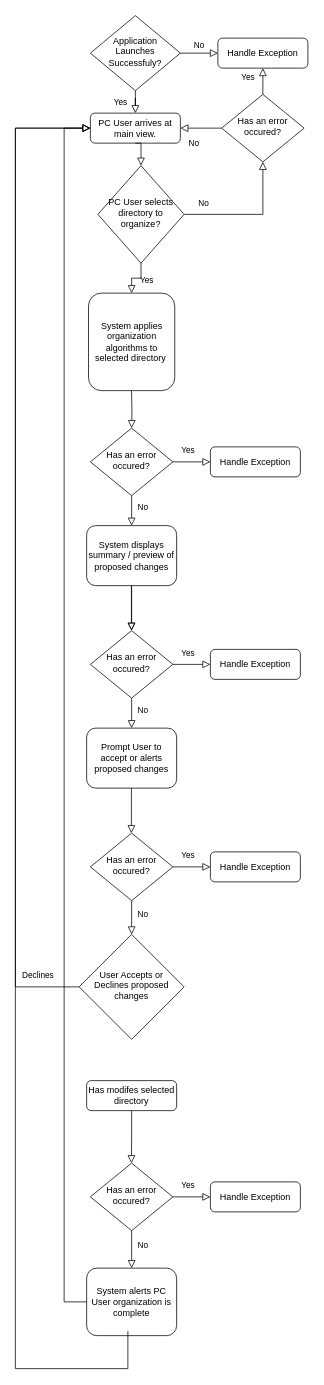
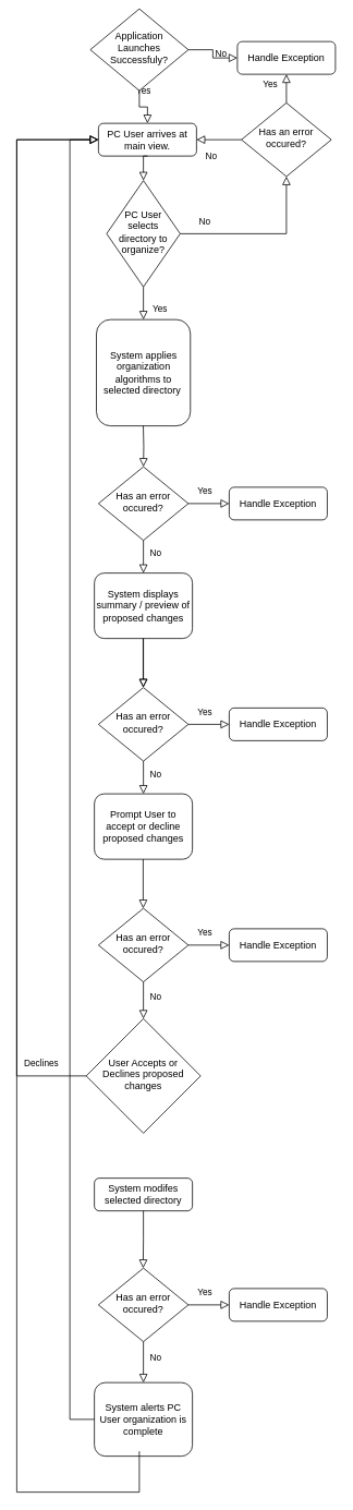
  <mxCell id="0" />
  <mxCell id="1" parent="0" />
  <mxCell id="2" value="Yes" style="rounded=0;html=1;jettySize=auto;orthogonalLoop=1;fontSize=11;endArrow=block;endFill=0;endSize=8;strokeWidth=1;shadow=0;labelBackgroundColor=none;edgeStyle=orthogonalEdgeStyle;entryX=0.5;entryY=0;entryDx=0;entryDy=0;" parent="1" source="3" target="6" edge="1"><mxGeometry y="20" relative="1" as="geometry"><mxPoint as="offset" /><mxPoint x="180.029" y="150.023" as="targetPoint" /></mxGeometry></mxCell>
- <mxCell id="3" value="Application Launches Successfuly?" style="rhombus;whiteSpace=wrap;html=1;shadow=0;fontFamily=Helvetica;fontSize=12;align=center;strokeWidth=1;spacing=6;spacingTop=-4;" parent="1" vertex="1"><mxGeometry x="120" y="20" width="120" height="100" as="geometry" /></mxCell>
+ <mxCell id="3" value="Application Launches Successfuly?" style="rhombus;whiteSpace=wrap;html=1;shadow=0;fontFamily=Helvetica;fontSize=12;align=center;strokeWidth=1;spacing=6;spacingTop=-4;" parent="1" vertex="1"><mxGeometry x="110" y="10" width="120" height="100" as="geometry" /></mxCell>
  <mxCell id="4" value="No" style="edgeStyle=orthogonalEdgeStyle;rounded=0;html=1;jettySize=auto;orthogonalLoop=1;fontSize=11;endArrow=block;endFill=0;endSize=8;strokeWidth=1;shadow=0;labelBackgroundColor=none;exitX=1;exitY=0.5;exitDx=0;exitDy=0;" parent="1" source="3" target="5" edge="1"><mxGeometry y="10" relative="1" as="geometry"><mxPoint as="offset" /><mxPoint x="240" y="70" as="sourcePoint" /></mxGeometry></mxCell>
  <mxCell id="5" value="Handle Exception" style="rounded=1;whiteSpace=wrap;html=1;fontSize=12;glass=0;strokeWidth=1;shadow=0;" parent="1" vertex="1"><mxGeometry x="290" y="50" width="120" height="40" as="geometry" /></mxCell>
  <mxCell id="6" value="PC User arrives at main view." style="rounded=1;whiteSpace=wrap;html=1;fontSize=12;glass=0;strokeWidth=1;shadow=0;" parent="1" vertex="1"><mxGeometry x="120" y="150" width="120" height="40" as="geometry" /></mxCell>
  <mxCell id="7" value="Yes" style="rounded=0;html=1;jettySize=auto;orthogonalLoop=1;fontSize=11;endArrow=block;endFill=0;endSize=8;strokeWidth=1;shadow=0;labelBackgroundColor=none;edgeStyle=orthogonalEdgeStyle;" parent="1" source="8" target="9" edge="1"><mxGeometry x="0.333" y="20" relative="1" as="geometry"><mxPoint as="offset" /></mxGeometry></mxCell>
- <mxCell id="8" value="PC User selects directory to organize?" style="rhombus;whiteSpace=wrap;html=1;shadow=0;fontFamily=Helvetica;fontSize=12;align=center;strokeWidth=1;spacing=6;spacingTop=-4;" parent="1" vertex="1"><mxGeometry x="130" y="220" width="115" height="130" as="geometry" /></mxCell>
+ <mxCell id="8" value="PC User selects directory to organize?" style="rhombus;whiteSpace=wrap;html=1;shadow=0;fontFamily=Helvetica;fontSize=12;align=center;strokeWidth=1;spacing=6;spacingTop=-4;" parent="1" vertex="1"><mxGeometry x="130" y="220" width="90" height="130" as="geometry" /></mxCell>
  <mxCell id="9" value="System applies organization algorithms to selected directory&amp;nbsp;" style="rounded=1;whiteSpace=wrap;html=1;fontSize=12;glass=0;strokeWidth=1;shadow=0;" parent="1" vertex="1"><mxGeometry x="117.5" y="390" width="115" height="130" as="geometry" /></mxCell>
  <mxCell id="10" value="" style="rounded=0;html=1;jettySize=auto;orthogonalLoop=1;fontSize=11;endArrow=block;endFill=0;endSize=8;strokeWidth=1;shadow=0;labelBackgroundColor=none;edgeStyle=orthogonalEdgeStyle;entryX=0.5;entryY=0;entryDx=0;entryDy=0;exitX=0.5;exitY=1;exitDx=0;exitDy=0;" parent="1" source="6" target="8" edge="1"><mxGeometry y="20" relative="1" as="geometry"><mxPoint as="offset" /><mxPoint x="179.929" y="189.996" as="sourcePoint" /><mxPoint x="179.9" y="220.02" as="targetPoint" /></mxGeometry></mxCell>
  <mxCell id="11" value="Has an error occured?" style="rhombus;whiteSpace=wrap;html=1;shadow=0;fontFamily=Helvetica;fontSize=12;align=center;strokeWidth=1;spacing=6;spacingTop=-4;" parent="1" vertex="1"><mxGeometry x="295" y="125" width="110" height="90" as="geometry" /></mxCell>
  <mxCell id="12" value="No" style="rounded=0;html=1;jettySize=auto;orthogonalLoop=1;fontSize=11;endArrow=block;endFill=0;endSize=8;strokeWidth=1;shadow=0;labelBackgroundColor=none;edgeStyle=orthogonalEdgeStyle;exitX=1;exitY=0.5;exitDx=0;exitDy=0;entryX=0.5;entryY=1;entryDx=0;entryDy=0;" parent="1" source="8" target="11" edge="1"><mxGeometry x="-0.7" y="15" relative="1" as="geometry"><mxPoint as="offset" /><mxPoint x="440" y="330" as="sourcePoint" /><mxPoint x="440" y="390" as="targetPoint" /></mxGeometry></mxCell>
  <mxCell id="13" value="No" style="rounded=0;html=1;jettySize=auto;orthogonalLoop=1;fontSize=11;endArrow=block;endFill=0;endSize=8;strokeWidth=1;shadow=0;labelBackgroundColor=none;edgeStyle=orthogonalEdgeStyle;exitX=0;exitY=0.5;exitDx=0;exitDy=0;entryX=1;entryY=0.5;entryDx=0;entryDy=0;" parent="1" source="11" target="6" edge="1"><mxGeometry x="0.333" y="20" relative="1" as="geometry"><mxPoint as="offset" /><mxPoint x="450" y="340" as="sourcePoint" /><mxPoint x="450" y="400" as="targetPoint" /></mxGeometry></mxCell>
  <mxCell id="14" value="Yes" style="rounded=0;html=1;jettySize=auto;orthogonalLoop=1;fontSize=11;endArrow=block;endFill=0;endSize=8;strokeWidth=1;shadow=0;labelBackgroundColor=none;edgeStyle=orthogonalEdgeStyle;exitX=0.5;exitY=0;exitDx=0;exitDy=0;entryX=0.5;entryY=1;entryDx=0;entryDy=0;" parent="1" source="11" target="5" edge="1"><mxGeometry x="0.333" y="20" relative="1" as="geometry"><mxPoint as="offset" /><mxPoint x="460" y="350" as="sourcePoint" /><mxPoint x="460" y="410" as="targetPoint" /></mxGeometry></mxCell>
  <mxCell id="15" value="Has an error occured?" style="rhombus;whiteSpace=wrap;html=1;shadow=0;fontFamily=Helvetica;fontSize=12;align=center;strokeWidth=1;spacing=6;spacingTop=-4;" parent="1" vertex="1"><mxGeometry x="120" y="570" width="110" height="90" as="geometry" /></mxCell>
  <mxCell id="16" value="" style="rounded=0;html=1;jettySize=auto;orthogonalLoop=1;fontSize=11;endArrow=block;endFill=0;endSize=8;strokeWidth=1;shadow=0;labelBackgroundColor=none;edgeStyle=orthogonalEdgeStyle;entryX=0.5;entryY=0;entryDx=0;entryDy=0;" parent="1" target="15" edge="1"><mxGeometry x="0.333" y="20" relative="1" as="geometry"><mxPoint as="offset" /><mxPoint x="174.86" y="520" as="sourcePoint" /><mxPoint x="174.86" y="560" as="targetPoint" /></mxGeometry></mxCell>
  <mxCell id="17" value="Handle Exception" style="rounded=1;whiteSpace=wrap;html=1;fontSize=12;glass=0;strokeWidth=1;shadow=0;" parent="1" vertex="1"><mxGeometry x="280" y="595" width="120" height="40" as="geometry" /></mxCell>
  <mxCell id="18" value="Yes" style="rounded=0;html=1;jettySize=auto;orthogonalLoop=1;fontSize=11;endArrow=block;endFill=0;endSize=8;strokeWidth=1;shadow=0;labelBackgroundColor=none;edgeStyle=orthogonalEdgeStyle;exitX=1;exitY=0.5;exitDx=0;exitDy=0;entryX=0;entryY=0.5;entryDx=0;entryDy=0;" parent="1" source="15" target="17" edge="1"><mxGeometry x="-0.2" y="15" relative="1" as="geometry"><mxPoint as="offset" /><mxPoint x="185" y="360" as="sourcePoint" /><mxPoint x="185" y="400" as="targetPoint" /></mxGeometry></mxCell>
  <mxCell id="19" value="System displays summary / preview of proposed changes" style="rounded=1;whiteSpace=wrap;html=1;fontSize=12;glass=0;strokeWidth=1;shadow=0;" parent="1" vertex="1"><mxGeometry x="115" y="700" width="120" height="80" as="geometry" /></mxCell>
  <mxCell id="20" value="No" style="rounded=0;html=1;jettySize=auto;orthogonalLoop=1;fontSize=11;endArrow=block;endFill=0;endSize=8;strokeWidth=1;shadow=0;labelBackgroundColor=none;edgeStyle=orthogonalEdgeStyle;exitX=0.5;exitY=1;exitDx=0;exitDy=0;entryX=0.5;entryY=0;entryDx=0;entryDy=0;" parent="1" source="15" target="19" edge="1"><mxGeometry x="-0.2" y="15" relative="1" as="geometry"><mxPoint as="offset" /><mxPoint x="240" y="625" as="sourcePoint" /><mxPoint x="290" y="625" as="targetPoint" /></mxGeometry></mxCell>
  <mxCell id="21" value="Has an error occured?" style="rhombus;whiteSpace=wrap;html=1;shadow=0;fontFamily=Helvetica;fontSize=12;align=center;strokeWidth=1;spacing=6;spacingTop=-4;" parent="1" vertex="1"><mxGeometry x="120" y="840" width="110" height="90" as="geometry" /></mxCell>
  <mxCell id="22" value="" style="rounded=0;html=1;jettySize=auto;orthogonalLoop=1;fontSize=11;endArrow=block;endFill=0;endSize=8;strokeWidth=1;shadow=0;labelBackgroundColor=none;edgeStyle=orthogonalEdgeStyle;entryX=0.5;entryY=0;entryDx=0;entryDy=0;exitX=0.5;exitY=1;exitDx=0;exitDy=0;" parent="1" source="19" target="21" edge="1"><mxGeometry x="0.333" y="20" relative="1" as="geometry"><mxPoint as="offset" /><mxPoint x="174.86" y="790" as="sourcePoint" /><mxPoint x="174.86" y="830" as="targetPoint" /></mxGeometry></mxCell>
  <mxCell id="23" value="Handle Exception" style="rounded=1;whiteSpace=wrap;html=1;fontSize=12;glass=0;strokeWidth=1;shadow=0;" parent="1" vertex="1"><mxGeometry x="280" y="865" width="120" height="40" as="geometry" /></mxCell>
  <mxCell id="24" value="Yes" style="rounded=0;html=1;jettySize=auto;orthogonalLoop=1;fontSize=11;endArrow=block;endFill=0;endSize=8;strokeWidth=1;shadow=0;labelBackgroundColor=none;edgeStyle=orthogonalEdgeStyle;exitX=1;exitY=0.5;exitDx=0;exitDy=0;entryX=0;entryY=0.5;entryDx=0;entryDy=0;" parent="1" source="21" target="23" edge="1"><mxGeometry x="-0.2" y="15" relative="1" as="geometry"><mxPoint as="offset" /><mxPoint x="185" y="630" as="sourcePoint" /><mxPoint x="185" y="670" as="targetPoint" /></mxGeometry></mxCell>
  <mxCell id="25" value="No" style="rounded=0;html=1;jettySize=auto;orthogonalLoop=1;fontSize=11;endArrow=block;endFill=0;endSize=8;strokeWidth=1;shadow=0;labelBackgroundColor=none;edgeStyle=orthogonalEdgeStyle;exitX=0.5;exitY=1;exitDx=0;exitDy=0;entryX=0.5;entryY=0;entryDx=0;entryDy=0;" parent="1" source="21" edge="1"><mxGeometry x="-0.2" y="15" relative="1" as="geometry"><mxPoint as="offset" /><mxPoint x="240" y="895" as="sourcePoint" /><mxPoint x="175" y="970" as="targetPoint" /></mxGeometry></mxCell>
- <mxCell id="26" value="Prompt User to accept or alerts proposed changes" style="rounded=1;whiteSpace=wrap;html=1;fontSize=12;glass=0;strokeWidth=1;shadow=0;" parent="1" vertex="1"><mxGeometry x="115" y="970" width="120" height="80" as="geometry" /></mxCell>
+ <mxCell id="26" value="Prompt User to accept or decline proposed changes" style="rounded=1;whiteSpace=wrap;html=1;fontSize=12;glass=0;strokeWidth=1;shadow=0;" parent="1" vertex="1"><mxGeometry x="115" y="970" width="120" height="80" as="geometry" /></mxCell>
  <mxCell id="27" value="" style="rounded=0;html=1;jettySize=auto;orthogonalLoop=1;fontSize=11;endArrow=block;endFill=0;endSize=8;strokeWidth=1;shadow=0;labelBackgroundColor=none;edgeStyle=orthogonalEdgeStyle;entryX=0.5;entryY=0;entryDx=0;entryDy=0;exitX=0.5;exitY=1;exitDx=0;exitDy=0;" parent="1" edge="1"><mxGeometry x="0.333" y="20" relative="1" as="geometry"><mxPoint as="offset" /><mxPoint x="174.71" y="780" as="sourcePoint" /><mxPoint x="174.71" y="840" as="targetPoint" /></mxGeometry></mxCell>
  <mxCell id="28" value="Has an error occured?" style="rhombus;whiteSpace=wrap;html=1;shadow=0;fontFamily=Helvetica;fontSize=12;align=center;strokeWidth=1;spacing=6;spacingTop=-4;" parent="1" vertex="1"><mxGeometry x="120" y="1110" width="110" height="90" as="geometry" /></mxCell>
  <mxCell id="29" value="Handle Exception" style="rounded=1;whiteSpace=wrap;html=1;fontSize=12;glass=0;strokeWidth=1;shadow=0;" parent="1" vertex="1"><mxGeometry x="280" y="1135" width="120" height="40" as="geometry" /></mxCell>
  <mxCell id="30" value="Yes" style="rounded=0;html=1;jettySize=auto;orthogonalLoop=1;fontSize=11;endArrow=block;endFill=0;endSize=8;strokeWidth=1;shadow=0;labelBackgroundColor=none;edgeStyle=orthogonalEdgeStyle;exitX=1;exitY=0.5;exitDx=0;exitDy=0;entryX=0;entryY=0.5;entryDx=0;entryDy=0;" parent="1" source="28" target="29" edge="1"><mxGeometry x="-0.2" y="15" relative="1" as="geometry"><mxPoint as="offset" /><mxPoint x="185" y="900" as="sourcePoint" /><mxPoint x="185" y="940" as="targetPoint" /></mxGeometry></mxCell>
  <mxCell id="31" value="No" style="rounded=0;html=1;jettySize=auto;orthogonalLoop=1;fontSize=11;endArrow=block;endFill=0;endSize=8;strokeWidth=1;shadow=0;labelBackgroundColor=none;edgeStyle=orthogonalEdgeStyle;exitX=0.5;exitY=1;exitDx=0;exitDy=0;entryX=0.5;entryY=0;entryDx=0;entryDy=0;" parent="1" source="28" target="33" edge="1"><mxGeometry x="-0.2" y="15" relative="1" as="geometry"><mxPoint as="offset" /><mxPoint x="240" y="1165" as="sourcePoint" /><mxPoint x="175" y="1240" as="targetPoint" /></mxGeometry></mxCell>
  <mxCell id="32" value="" style="rounded=0;html=1;jettySize=auto;orthogonalLoop=1;fontSize=11;endArrow=block;endFill=0;endSize=8;strokeWidth=1;shadow=0;labelBackgroundColor=none;edgeStyle=orthogonalEdgeStyle;entryX=0.5;entryY=0;entryDx=0;entryDy=0;exitX=0.5;exitY=1;exitDx=0;exitDy=0;" parent="1" edge="1"><mxGeometry x="0.333" y="20" relative="1" as="geometry"><mxPoint as="offset" /><mxPoint x="174.71" y="1050" as="sourcePoint" /><mxPoint x="174.71" y="1110" as="targetPoint" /></mxGeometry></mxCell>
  <mxCell id="33" value="User Accepts or Declines proposed changes" style="rhombus;whiteSpace=wrap;html=1;shadow=0;fontFamily=Helvetica;fontSize=12;align=center;strokeWidth=1;spacing=6;spacingTop=-4;" parent="1" vertex="1"><mxGeometry x="105" y="1245" width="140" height="140" as="geometry" /></mxCell>
  <mxCell id="34" value="Declines" style="rounded=0;html=1;jettySize=auto;orthogonalLoop=1;fontSize=11;endArrow=block;endFill=0;endSize=8;strokeWidth=1;shadow=0;labelBackgroundColor=none;edgeStyle=orthogonalEdgeStyle;exitX=0;exitY=0.5;exitDx=0;exitDy=0;entryX=0;entryY=0.5;entryDx=0;entryDy=0;" parent="1" source="33" target="6" edge="1"><mxGeometry x="-0.917" y="-15" relative="1" as="geometry"><mxPoint as="offset" /><mxPoint x="185" y="1210" as="sourcePoint" /><mxPoint x="185" y="1255" as="targetPoint" /><Array as="points"><mxPoint x="20" y="1315" /><mxPoint x="20" y="170" /></Array></mxGeometry></mxCell>
- <mxCell id="35" value="Has modifes selected directory" style="rounded=1;whiteSpace=wrap;html=1;fontSize=12;glass=0;strokeWidth=1;shadow=0;" parent="1" vertex="1"><mxGeometry x="115" y="1440" width="120" height="40" as="geometry" /></mxCell>
+ <mxCell id="35" value="System modifes selected directory" style="rounded=1;whiteSpace=wrap;html=1;fontSize=12;glass=0;strokeWidth=1;shadow=0;" parent="1" vertex="1"><mxGeometry x="115" y="1440" width="120" height="40" as="geometry" /></mxCell>
  <mxCell id="36" value="Has an error occured?" style="rhombus;whiteSpace=wrap;html=1;shadow=0;fontFamily=Helvetica;fontSize=12;align=center;strokeWidth=1;spacing=6;spacingTop=-4;" parent="1" vertex="1"><mxGeometry x="120" y="1550" width="110" height="90" as="geometry" /></mxCell>
  <mxCell id="37" value="Handle Exception" style="rounded=1;whiteSpace=wrap;html=1;fontSize=12;glass=0;strokeWidth=1;shadow=0;" parent="1" vertex="1"><mxGeometry x="280" y="1575" width="120" height="40" as="geometry" /></mxCell>
  <mxCell id="38" value="Yes" style="rounded=0;html=1;jettySize=auto;orthogonalLoop=1;fontSize=11;endArrow=block;endFill=0;endSize=8;strokeWidth=1;shadow=0;labelBackgroundColor=none;edgeStyle=orthogonalEdgeStyle;exitX=1;exitY=0.5;exitDx=0;exitDy=0;entryX=0;entryY=0.5;entryDx=0;entryDy=0;" parent="1" source="36" target="37" edge="1"><mxGeometry x="-0.2" y="15" relative="1" as="geometry"><mxPoint as="offset" /><mxPoint x="185" y="1340" as="sourcePoint" /><mxPoint x="185" y="1380" as="targetPoint" /></mxGeometry></mxCell>
  <mxCell id="39" value="No" style="rounded=0;html=1;jettySize=auto;orthogonalLoop=1;fontSize=11;endArrow=block;endFill=0;endSize=8;strokeWidth=1;shadow=0;labelBackgroundColor=none;edgeStyle=orthogonalEdgeStyle;exitX=0.5;exitY=1;exitDx=0;exitDy=0;entryX=0.5;entryY=0;entryDx=0;entryDy=0;" parent="1" source="36" target="41" edge="1"><mxGeometry x="-0.2" y="15" relative="1" as="geometry"><mxPoint as="offset" /><mxPoint x="240" y="1605" as="sourcePoint" /><mxPoint x="175" y="1685" as="targetPoint" /></mxGeometry></mxCell>
  <mxCell id="40" value="" style="rounded=0;html=1;jettySize=auto;orthogonalLoop=1;fontSize=11;endArrow=block;endFill=0;endSize=8;strokeWidth=1;shadow=0;labelBackgroundColor=none;edgeStyle=orthogonalEdgeStyle;entryX=0.5;entryY=0;entryDx=0;entryDy=0;exitX=0.5;exitY=1;exitDx=0;exitDy=0;" parent="1" source="35" edge="1"><mxGeometry x="0.333" y="20" relative="1" as="geometry"><mxPoint as="offset" /><mxPoint x="174.71" y="1490" as="sourcePoint" /><mxPoint x="174.71" y="1550" as="targetPoint" /></mxGeometry></mxCell>
  <mxCell id="41" value="System alerts PC User organization is complete" style="rounded=1;whiteSpace=wrap;html=1;fontSize=12;glass=0;strokeWidth=1;shadow=0;" parent="1" vertex="1"><mxGeometry x="115" y="1690" width="120" height="90" as="geometry" /></mxCell>
  <mxCell id="42" value="" style="rounded=0;html=1;jettySize=auto;orthogonalLoop=1;fontSize=11;endArrow=block;endFill=0;endSize=8;strokeWidth=1;shadow=0;labelBackgroundColor=none;edgeStyle=orthogonalEdgeStyle;exitX=0;exitY=0.5;exitDx=0;exitDy=0;entryX=0;entryY=0.5;entryDx=0;entryDy=0;" parent="1" target="6" edge="1"><mxGeometry x="0.333" y="20" relative="1" as="geometry"><mxPoint as="offset" /><mxPoint x="115" y="1735" as="sourcePoint" /><mxPoint x="115" y="170" as="targetPoint" /><Array as="points"><mxPoint x="85" y="1735" /><mxPoint x="85" y="170" /></Array></mxGeometry></mxCell>
  <mxCell id="43" value="" style="rounded=0;html=1;jettySize=auto;orthogonalLoop=1;fontSize=11;endArrow=block;endFill=0;endSize=8;strokeWidth=1;shadow=0;labelBackgroundColor=none;edgeStyle=orthogonalEdgeStyle;exitX=0.5;exitY=1;exitDx=0;exitDy=0;" edge="1" parent="1"><mxGeometry x="0.333" y="20" relative="1" as="geometry"><mxPoint as="offset" /><mxPoint x="170" y="1774" as="sourcePoint" /><mxPoint x="120" y="170" as="targetPoint" /><Array as="points"><mxPoint x="170" y="1824" /><mxPoint x="20" y="1824" /></Array></mxGeometry></mxCell>
